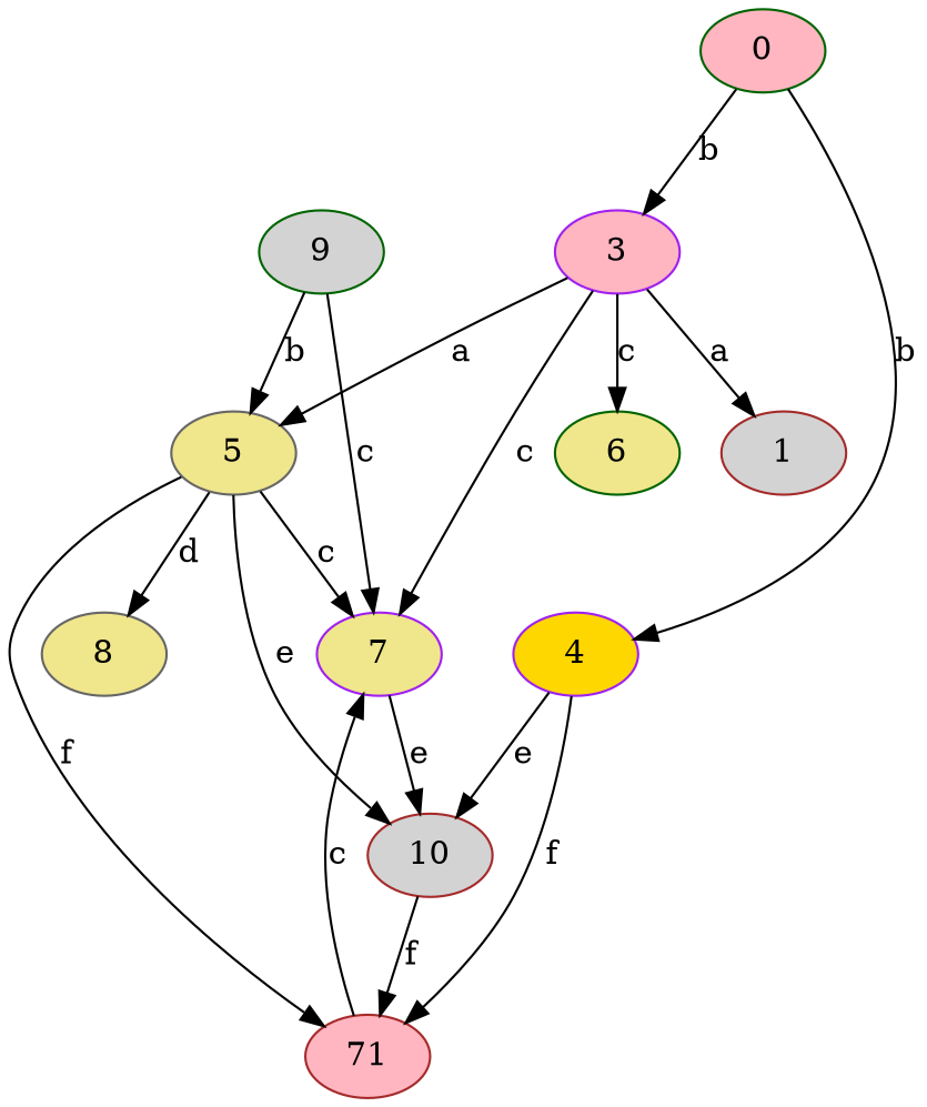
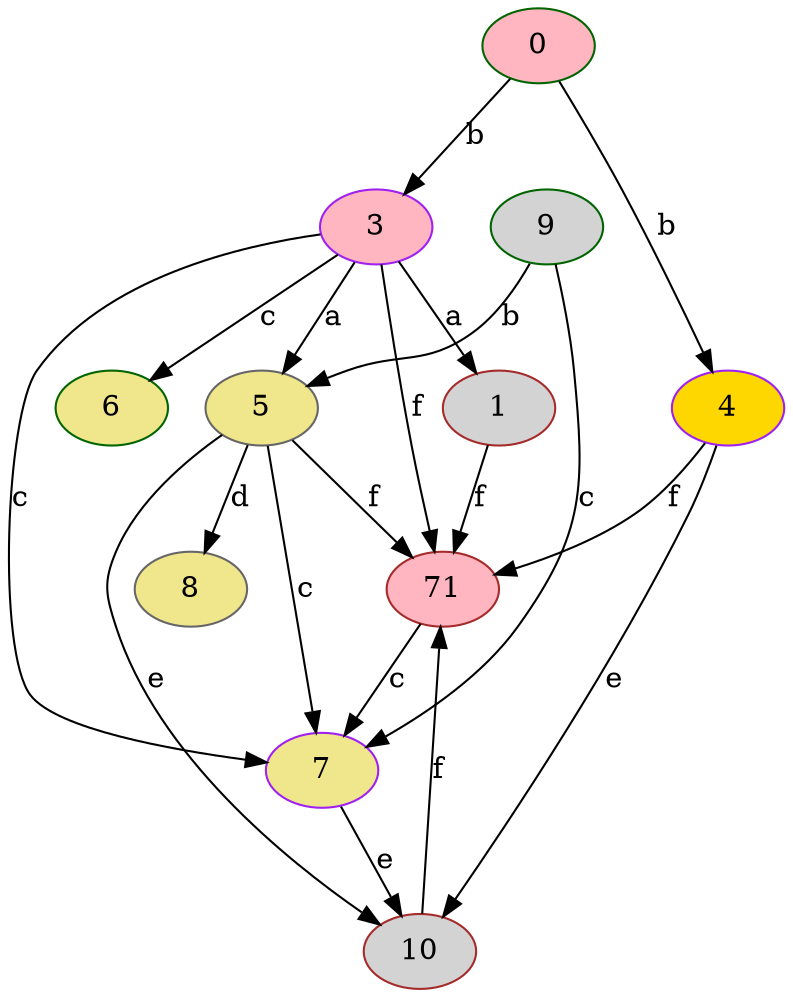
  strict digraph {
    node [color=brown fillcolor=khaki style=filled]
    1 [fillcolor=lightgrey]
    n2 [fillcolor=lightpink label=71]
    7 [color=purple]
    10 [fillcolor=lightgrey]
    3 [color=purple fillcolor=lightpink]
    5 [color=gray40]
    6 [color=darkgreen]
    8 [color=gray40]
    4 [color=purple fillcolor=gold]
    0 [color=darkgreen fillcolor=lightpink]
    9 [color=darkgreen fillcolor=lightgrey]
+   1 -> n2 [label=f]
    n2 -> 7 [label=c]
    7 -> 10 [label=e]
    10 -> n2 [label=f]
    3 -> 1 [label=a]
+   3 -> n2 [label=f]
    3 -> 7 [label=c]
    3 -> 5 [label=a]
    3 -> 6 [label=c]
    5 -> n2 [label=f]
    5 -> 7 [label=c]
    5 -> 10 [label=e]
    5 -> 8 [label=d]
    4 -> n2 [label=f]
    4 -> 10 [label=e]
    0 -> 3 [label=b]
    0 -> 4 [label=b]
    9 -> 7 [label=c]
    9 -> 5 [label=b]
  }
